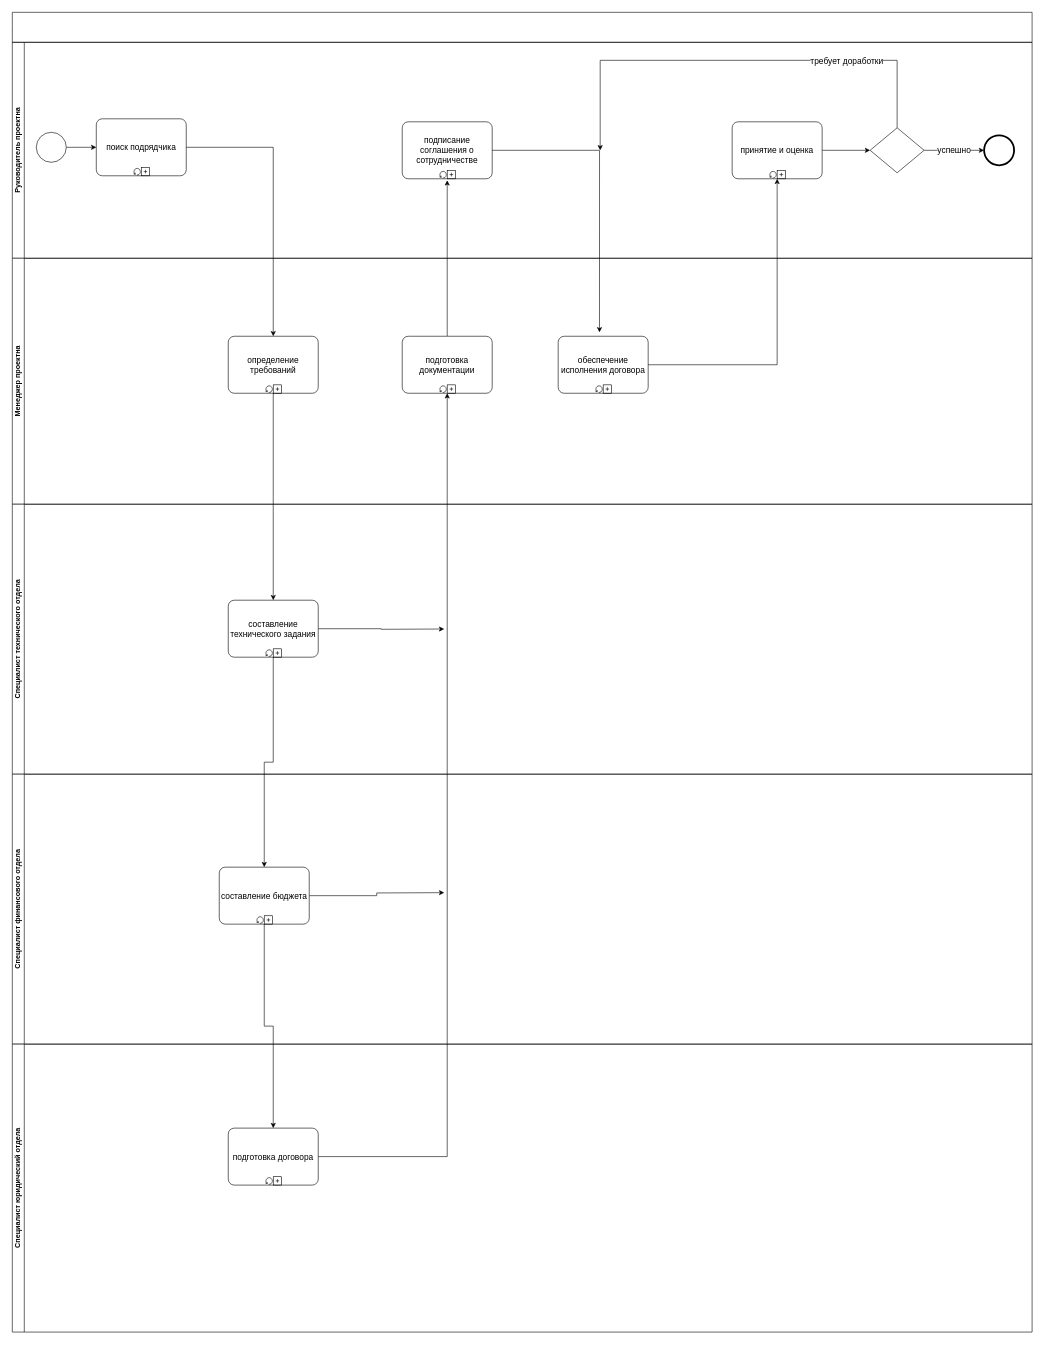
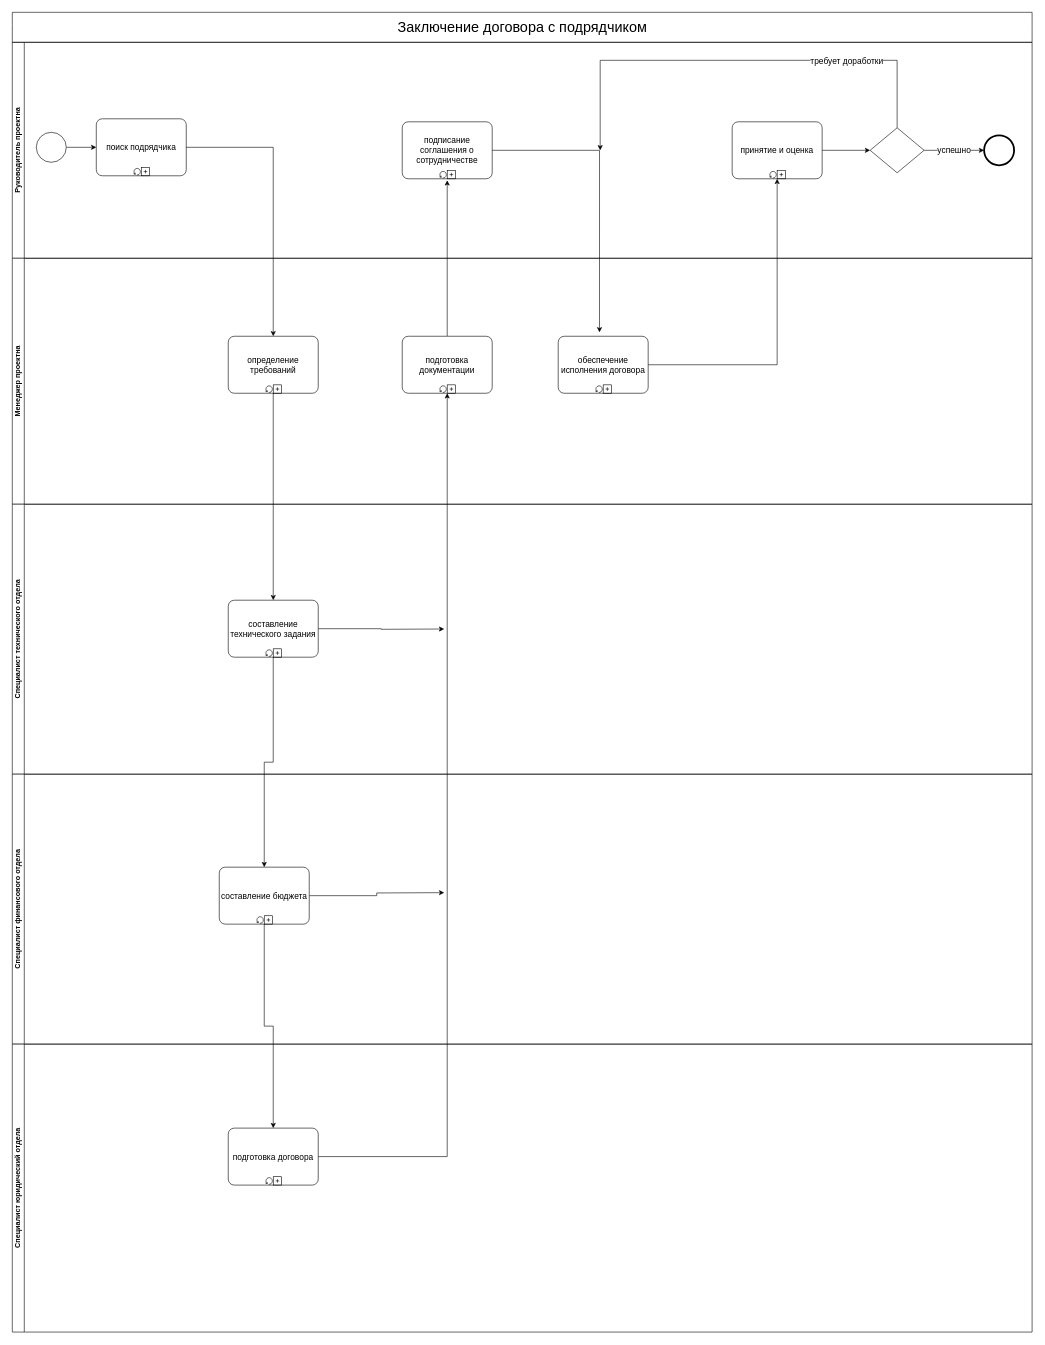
  <mxCell id="0" />
  <mxCell id="1" parent="0" />
  <mxCell id="2" value="Руководитель проектна" style="swimlane;startSize=20;horizontal=0;html=1;whiteSpace=wrap;" vertex="1" parent="1"><mxGeometry y="70" width="1700" height="360" as="geometry" x="20" /></mxCell>
  <mxCell id="3" style="edgeStyle=orthogonalEdgeStyle;rounded=0;orthogonalLoop=1;jettySize=auto;html=1;entryX=0;entryY=0.5;entryDx=0;entryDy=0;entryPerimeter=0;" edge="1" parent="2" source="4" target="6"><mxGeometry relative="1" as="geometry" /></mxCell>
  <mxCell id="4" value="" style="shape=mxgraph.bpmn.shape;html=1;verticalLabelPosition=bottom;labelBackgroundColor=#ffffff;verticalAlign=top;perimeter=ellipsePerimeter;outline=standard;symbol=general;" vertex="1" parent="2"><mxGeometry x="40" y="150" width="50" height="50" as="geometry" /></mxCell>
  <mxCell id="5" value="" style="shape=mxgraph.bpmn.shape;html=1;verticalLabelPosition=bottom;labelBackgroundColor=#ffffff;verticalAlign=top;perimeter=ellipsePerimeter;outline=end;symbol=general;" vertex="1" parent="2"><mxGeometry x="1620" y="155" width="50" height="50" as="geometry" /></mxCell>
  <mxCell id="6" value="&lt;font style=&quot;font-size: 14px;&quot;&gt;поиск подрядчика&lt;/font&gt;" style="points=[[0.25,0,0],[0.5,0,0],[0.75,0,0],[1,0.25,0],[1,0.5,0],[1,0.75,0],[0.75,1,0],[0.5,1,0],[0.25,1,0],[0,0.75,0],[0,0.5,0],[0,0.25,0]];shape=mxgraph.bpmn.task;whiteSpace=wrap;rectStyle=rounded;size=10;html=1;container=1;expand=0;collapsible=0;taskMarker=abstract;isLoopStandard=1;isLoopSub=1;" vertex="1" parent="2"><mxGeometry x="140" y="127.5" width="150" height="95" as="geometry" /></mxCell>
  <mxCell id="7" value="&lt;span style=&quot;font-size: 14px;&quot;&gt;подписание соглашения о сотрудничестве&lt;/span&gt;" style="points=[[0.25,0,0],[0.5,0,0],[0.75,0,0],[1,0.25,0],[1,0.5,0],[1,0.75,0],[0.75,1,0],[0.5,1,0],[0.25,1,0],[0,0.75,0],[0,0.5,0],[0,0.25,0]];shape=mxgraph.bpmn.task;whiteSpace=wrap;rectStyle=rounded;size=10;html=1;container=1;expand=0;collapsible=0;taskMarker=abstract;isLoopStandard=1;isLoopSub=1;" vertex="1" parent="2"><mxGeometry x="650" y="132.5" width="150" height="95" as="geometry" /></mxCell>
  <mxCell id="8" style="edgeStyle=orthogonalEdgeStyle;rounded=0;orthogonalLoop=1;jettySize=auto;html=1;entryX=0;entryY=0.5;entryDx=0;entryDy=0;entryPerimeter=0;" edge="1" parent="2" source="9" target="13"><mxGeometry relative="1" as="geometry"><mxPoint x="1420" y="180" as="targetPoint" /></mxGeometry></mxCell>
  <mxCell id="9" value="&lt;font style=&quot;font-size: 14px;&quot;&gt;принятие и оценка&lt;/font&gt;&lt;span id=&quot;docs-internal-guid-2758c0f2-7fff-efd6-7426-acdce293a323&quot;&gt;&lt;/span&gt;" style="points=[[0.25,0,0],[0.5,0,0],[0.75,0,0],[1,0.25,0],[1,0.5,0],[1,0.75,0],[0.75,1,0],[0.5,1,0],[0.25,1,0],[0,0.75,0],[0,0.5,0],[0,0.25,0]];shape=mxgraph.bpmn.task;whiteSpace=wrap;rectStyle=rounded;size=10;html=1;container=1;expand=0;collapsible=0;taskMarker=abstract;isLoopStandard=1;isLoopSub=1;" vertex="1" parent="2"><mxGeometry x="1200" y="132.5" width="150" height="95" as="geometry" /></mxCell>
  <mxCell id="10" value="&lt;font style=&quot;font-size: 14px;&quot;&gt;успешно&lt;/font&gt;" style="edgeStyle=orthogonalEdgeStyle;rounded=0;orthogonalLoop=1;jettySize=auto;html=1;" edge="1" parent="2" source="13" target="5"><mxGeometry relative="1" as="geometry" /></mxCell>
  <mxCell id="11" style="edgeStyle=orthogonalEdgeStyle;rounded=0;orthogonalLoop=1;jettySize=auto;html=1;" edge="1" parent="2" source="13"><mxGeometry relative="1" as="geometry"><mxPoint x="980" y="180" as="targetPoint" /><Array as="points"><mxPoint x="1475" y="30" /><mxPoint x="980" y="30" /></Array></mxGeometry></mxCell>
  <mxCell id="12" value="&lt;font style=&quot;font-size: 14px;&quot;&gt;требует доработки&lt;/font&gt;" style="edgeLabel;html=1;align=center;verticalAlign=middle;resizable=0;points=[];" connectable="0" vertex="1" parent="11"><mxGeometry x="-0.48" relative="1" as="geometry"><mxPoint as="offset" /></mxGeometry></mxCell>
  <mxCell id="13" value="" style="points=[[0.25,0.25,0],[0.5,0,0],[0.75,0.25,0],[1,0.5,0],[0.75,0.75,0],[0.5,1,0],[0.25,0.75,0],[0,0.5,0]];shape=mxgraph.bpmn.gateway2;html=1;verticalLabelPosition=bottom;labelBackgroundColor=#ffffff;verticalAlign=top;align=center;perimeter=rhombusPerimeter;outlineConnect=0;outline=none;symbol=none;" vertex="1" parent="2"><mxGeometry x="1430" y="142.5" width="90" height="75" as="geometry" /></mxCell>
  <mxCell id="14" value="Менеджер проектна" style="swimlane;startSize=20;horizontal=0;html=1;whiteSpace=wrap;" vertex="1" parent="1"><mxGeometry y="430" width="1700" height="410" as="geometry" x="20" /></mxCell>
  <mxCell id="15" value="&lt;font style=&quot;font-size: 14px;&quot;&gt;определение требований&lt;/font&gt;" style="points=[[0.25,0,0],[0.5,0,0],[0.75,0,0],[1,0.25,0],[1,0.5,0],[1,0.75,0],[0.75,1,0],[0.5,1,0],[0.25,1,0],[0,0.75,0],[0,0.5,0],[0,0.25,0]];shape=mxgraph.bpmn.task;whiteSpace=wrap;rectStyle=rounded;size=10;html=1;container=1;expand=0;collapsible=0;taskMarker=abstract;isLoopStandard=1;isLoopSub=1;" vertex="1" parent="14"><mxGeometry x="360" y="130" width="150" height="95" as="geometry" /></mxCell>
  <mxCell id="16" style="edgeStyle=orthogonalEdgeStyle;rounded=0;orthogonalLoop=1;jettySize=auto;html=1;" edge="1" parent="14" source="17"><mxGeometry relative="1" as="geometry"><mxPoint x="725" y="-130" as="targetPoint" /></mxGeometry></mxCell>
  <mxCell id="17" value="&lt;font style=&quot;font-size: 14px;&quot;&gt;подготовка документации&lt;/font&gt;" style="points=[[0.25,0,0],[0.5,0,0],[0.75,0,0],[1,0.25,0],[1,0.5,0],[1,0.75,0],[0.75,1,0],[0.5,1,0],[0.25,1,0],[0,0.75,0],[0,0.5,0],[0,0.25,0]];shape=mxgraph.bpmn.task;whiteSpace=wrap;rectStyle=rounded;size=10;html=1;container=1;expand=0;collapsible=0;taskMarker=abstract;isLoopStandard=1;isLoopSub=1;" vertex="1" parent="14"><mxGeometry x="650" y="130" width="150" height="95" as="geometry" /></mxCell>
  <mxCell id="18" value="&lt;font style=&quot;font-size: 14px;&quot;&gt;обеспечение исполнения договора&lt;/font&gt;" style="points=[[0.25,0,0],[0.5,0,0],[0.75,0,0],[1,0.25,0],[1,0.5,0],[1,0.75,0],[0.75,1,0],[0.5,1,0],[0.25,1,0],[0,0.75,0],[0,0.5,0],[0,0.25,0]];shape=mxgraph.bpmn.task;whiteSpace=wrap;rectStyle=rounded;size=10;html=1;container=1;expand=0;collapsible=0;taskMarker=abstract;isLoopStandard=1;isLoopSub=1;" vertex="1" parent="14"><mxGeometry x="910" y="130" width="150" height="95" as="geometry" /></mxCell>
  <mxCell id="19" value="Специалист технического отдела" style="swimlane;startSize=20;horizontal=0;html=1;whiteSpace=wrap;" vertex="1" parent="1"><mxGeometry y="840" width="1700" height="450" as="geometry" x="20" /></mxCell>
  <mxCell id="20" style="edgeStyle=orthogonalEdgeStyle;rounded=0;orthogonalLoop=1;jettySize=auto;html=1;" edge="1" parent="19" source="21"><mxGeometry relative="1" as="geometry"><mxPoint x="720" y="208" as="targetPoint" /></mxGeometry></mxCell>
  <mxCell id="21" value="&lt;font style=&quot;font-size: 14px;&quot;&gt;составление технического задания&lt;/font&gt;" style="points=[[0.25,0,0],[0.5,0,0],[0.75,0,0],[1,0.25,0],[1,0.5,0],[1,0.75,0],[0.75,1,0],[0.5,1,0],[0.25,1,0],[0,0.75,0],[0,0.5,0],[0,0.25,0]];shape=mxgraph.bpmn.task;whiteSpace=wrap;rectStyle=rounded;size=10;html=1;container=1;expand=0;collapsible=0;taskMarker=abstract;isLoopStandard=1;isLoopSub=1;" vertex="1" parent="19"><mxGeometry x="360" y="160" width="150" height="95" as="geometry" /></mxCell>
  <mxCell id="22" value="Специалист финансового отдела" style="swimlane;startSize=20;horizontal=0;html=1;whiteSpace=wrap;" vertex="1" parent="1"><mxGeometry y="1290" width="1700" height="450" as="geometry" x="20" /></mxCell>
  <mxCell id="23" style="edgeStyle=orthogonalEdgeStyle;rounded=0;orthogonalLoop=1;jettySize=auto;html=1;" edge="1" parent="22" source="24"><mxGeometry relative="1" as="geometry"><mxPoint x="720" y="197.5" as="targetPoint" /></mxGeometry></mxCell>
  <mxCell id="24" value="&lt;font style=&quot;font-size: 14px;&quot;&gt;составление бюджета&lt;/font&gt;" style="points=[[0.25,0,0],[0.5,0,0],[0.75,0,0],[1,0.25,0],[1,0.5,0],[1,0.75,0],[0.75,1,0],[0.5,1,0],[0.25,1,0],[0,0.75,0],[0,0.5,0],[0,0.25,0]];shape=mxgraph.bpmn.task;whiteSpace=wrap;rectStyle=rounded;size=10;html=1;container=1;expand=0;collapsible=0;taskMarker=abstract;isLoopStandard=1;isLoopSub=1;" vertex="1" parent="22"><mxGeometry x="345" y="155" width="150" height="95" as="geometry" /></mxCell>
  <mxCell id="25" value="Специалист юридический отдела" style="swimlane;startSize=20;horizontal=0;html=1;whiteSpace=wrap;" vertex="1" parent="1"><mxGeometry y="1740" width="1700" height="480" as="geometry" x="20" /></mxCell>
  <mxCell id="26" value="&lt;font style=&quot;font-size: 14px;&quot;&gt;подготовка договора&lt;/font&gt;" style="points=[[0.25,0,0],[0.5,0,0],[0.75,0,0],[1,0.25,0],[1,0.5,0],[1,0.75,0],[0.75,1,0],[0.5,1,0],[0.25,1,0],[0,0.75,0],[0,0.5,0],[0,0.25,0]];shape=mxgraph.bpmn.task;whiteSpace=wrap;rectStyle=rounded;size=10;html=1;container=1;expand=0;collapsible=0;taskMarker=abstract;isLoopStandard=1;isLoopSub=1;" vertex="1" parent="25"><mxGeometry x="360" y="140" width="150" height="95" as="geometry" /></mxCell>
  <mxCell id="27" value="" style="swimlane;html=1;startSize=20;fontStyle=0;collapsible=0;horizontal=1;swimlaneLine=0;fillColor=none;whiteSpace=wrap;" vertex="1" parent="1"><mxGeometry width="1700" height="50" as="geometry" x="20" y="20" /></mxCell>
+ <mxCell id="28" value="&lt;font style=&quot;font-size: 24px;&quot;&gt;Заключение договора с подрядчиком&lt;/font&gt;" style="text;html=1;align=center;verticalAlign=middle;resizable=0;points=[];autosize=1;strokeColor=none;fillColor=none;" vertex="1" parent="27"><mxGeometry x="630" y="5" width="440" height="40" as="geometry" /></mxCell>
  <mxCell id="29" style="edgeStyle=orthogonalEdgeStyle;rounded=0;orthogonalLoop=1;jettySize=auto;html=1;entryX=0.5;entryY=0;entryDx=0;entryDy=0;entryPerimeter=0;" edge="1" parent="1" source="6" target="15"><mxGeometry relative="1" as="geometry"><mxPoint x="360" y="620" as="targetPoint" /></mxGeometry></mxCell>
  <mxCell id="30" style="edgeStyle=orthogonalEdgeStyle;rounded=0;orthogonalLoop=1;jettySize=auto;html=1;" edge="1" parent="1" source="15"><mxGeometry relative="1" as="geometry"><mxPoint x="455" y="1000" as="targetPoint" /></mxGeometry></mxCell>
  <mxCell id="31" style="edgeStyle=orthogonalEdgeStyle;rounded=0;orthogonalLoop=1;jettySize=auto;html=1;entryX=0.5;entryY=0;entryDx=0;entryDy=0;entryPerimeter=0;" edge="1" parent="1" source="21" target="24"><mxGeometry relative="1" as="geometry" /></mxCell>
  <mxCell id="32" style="edgeStyle=orthogonalEdgeStyle;rounded=0;orthogonalLoop=1;jettySize=auto;html=1;entryX=0.5;entryY=1;entryDx=0;entryDy=0;entryPerimeter=0;" edge="1" parent="1" source="26" target="17"><mxGeometry relative="1" as="geometry"><mxPoint x="750" y="670" as="targetPoint" /></mxGeometry></mxCell>
  <mxCell id="33" style="edgeStyle=orthogonalEdgeStyle;rounded=0;orthogonalLoop=1;jettySize=auto;html=1;entryX=0.5;entryY=0;entryDx=0;entryDy=0;entryPerimeter=0;" edge="1" parent="1" source="24" target="26"><mxGeometry relative="1" as="geometry" /></mxCell>
  <mxCell id="34" style="edgeStyle=orthogonalEdgeStyle;rounded=0;orthogonalLoop=1;jettySize=auto;html=1;entryX=0.459;entryY=-0.069;entryDx=0;entryDy=0;entryPerimeter=0;" edge="1" parent="1" source="7" target="18"><mxGeometry relative="1" as="geometry" /></mxCell>
  <mxCell id="35" style="edgeStyle=orthogonalEdgeStyle;rounded=0;orthogonalLoop=1;jettySize=auto;html=1;entryX=0.5;entryY=1;entryDx=0;entryDy=0;entryPerimeter=0;" edge="1" parent="1" source="18" target="9"><mxGeometry relative="1" as="geometry"><mxPoint x="1295" y="305" as="targetPoint" /></mxGeometry></mxCell>
